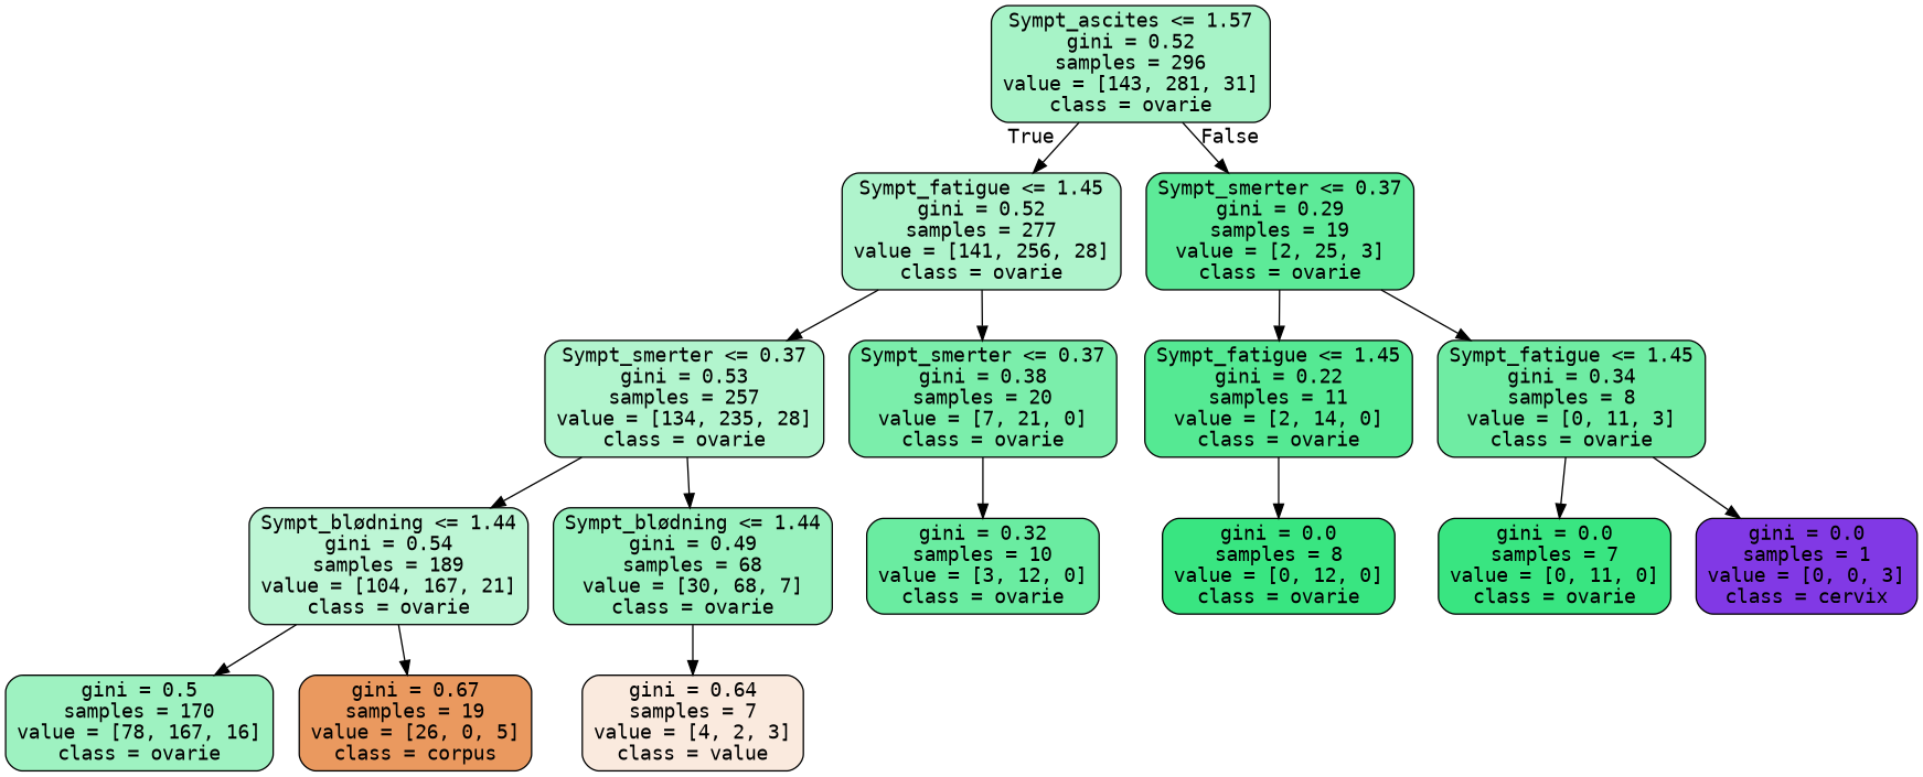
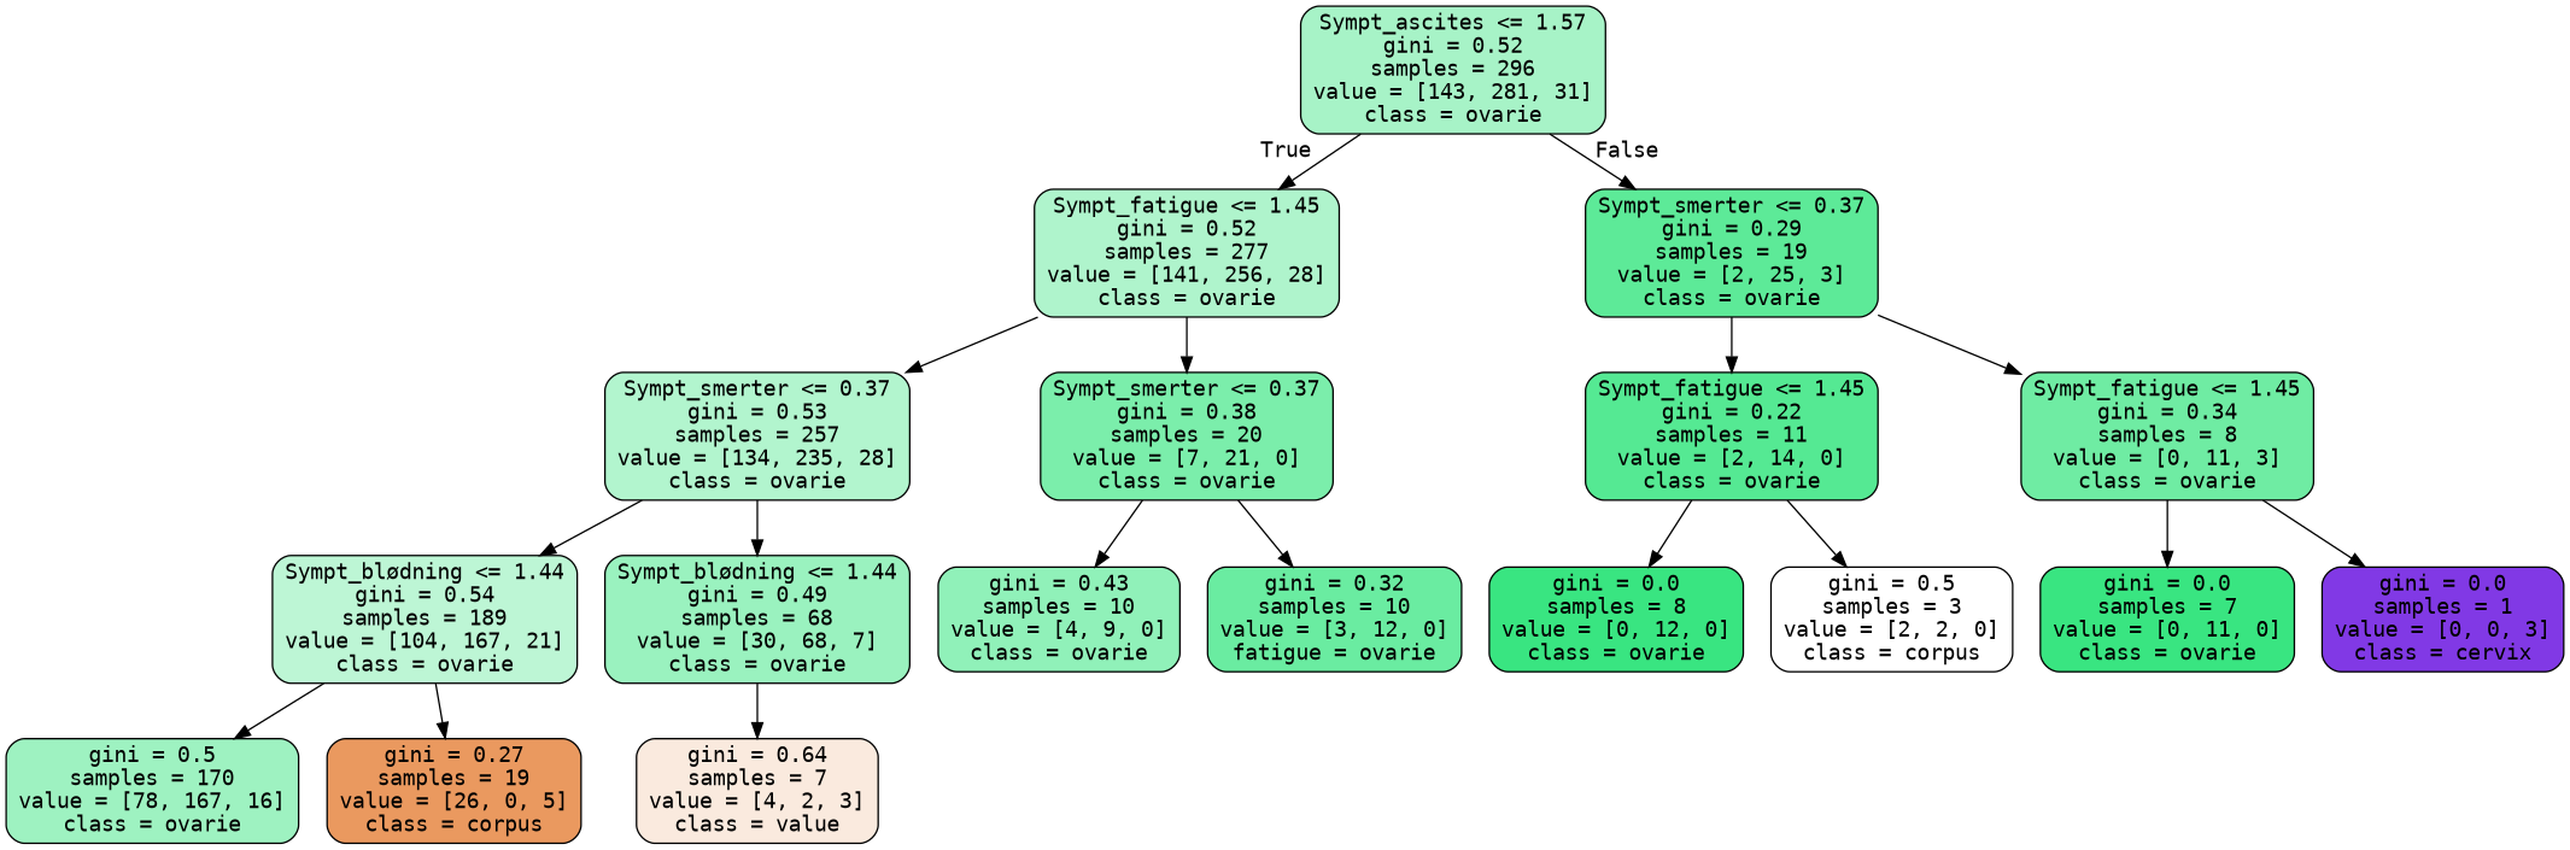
  digraph {
    fontname="DejaVu Sans Mono"
    node [color=black fillcolor="#39e581ff" fontname="DejaVu Sans Mono" shape=box style="filled, rounded"]
    edge [fontname="DejaVu Sans Mono"]
    n1 [fillcolor="#39e58171" label="Sympt_ascites <= 1.57\ngini = 0.52\nsamples = 296\nvalue = [143, 281, 31]\nclass = ovarie"]
    n2 [fillcolor="#39e58167" label="Sympt_fatigue <= 1.45\ngini = 0.52\nsamples = 277\nvalue = [141, 256, 28]\nclass = ovarie"]
    n3 [fillcolor="#39e581d0" label="Sympt_smerter <= 0.37\ngini = 0.29\nsamples = 19\nvalue = [2, 25, 3]\nclass = ovarie"]
    n4 [fillcolor="#39e58162" label="Sympt_smerter <= 0.37\ngini = 0.53\nsamples = 257\nvalue = [134, 235, 28]\nclass = ovarie"]
    n5 [fillcolor="#39e581aa" label="Sympt_smerter <= 0.37\ngini = 0.38\nsamples = 20\nvalue = [7, 21, 0]\nclass = ovarie"]
    n6 [fillcolor="#39e581db" label="Sympt_fatigue <= 1.45\ngini = 0.22\nsamples = 11\nvalue = [2, 14, 0]\nclass = ovarie"]
    n7 [fillcolor="#39e581b9" label="Sympt_fatigue <= 1.45\ngini = 0.34\nsamples = 8\nvalue = [0, 11, 3]\nclass = ovarie"]
    n8 [fillcolor="#39e58155" label="Sympt_blødning <= 1.44\ngini = 0.54\nsamples = 189\nvalue = [104, 167, 21]\nclass = ovarie"]
    n9 [fillcolor="#39e58181" label="Sympt_blødning <= 1.44\ngini = 0.49\nsamples = 68\nvalue = [30, 68, 7]\nclass = ovarie"]
-   n11 [fillcolor="#39e581bf" label="gini = 0.32\nsamples = 10\nvalue = [3, 12, 0]\nclass = ovarie"]
+   n10 [fillcolor="#39e5818e" label="gini = 0.43\nsamples = 10\nvalue = [4, 9, 0]\nclass = ovarie"]
+   n11 [fillcolor="#39e581bf" label="gini = 0.32\nsamples = 10\nvalue = [3, 12, 0]\nfatigue = ovarie"]
    n12 [fillcolor="#39e5817c" label="gini = 0.5\nsamples = 170\nvalue = [78, 167, 16]\nclass = ovarie"]
-   n13 [fillcolor="#e58139ce" label="gini = 0.67\nsamples = 19\nvalue = [26, 0, 5]\nclass = corpus"]
+   n13 [fillcolor="#e58139ce" label="gini = 0.27\nsamples = 19\nvalue = [26, 0, 5]\nclass = corpus"]
    n14 [fillcolor="#e581392a" label="gini = 0.64\nsamples = 7\nvalue = [4, 2, 3]\nclass = value"]
    n15 [label="gini = 0.0\nsamples = 8\nvalue = [0, 12, 0]\nclass = ovarie"]
+   n16 [fillcolor="#e5813900" label="gini = 0.5\nsamples = 3\nvalue = [2, 2, 0]\nclass = corpus"]
    n17 [label="gini = 0.0\nsamples = 7\nvalue = [0, 11, 0]\nclass = ovarie"]
    n18 [fillcolor="#8139e5ff" label="gini = 0.0\nsamples = 1\nvalue = [0, 0, 3]\nclass = cervix"]
    n1 -> n2 [headlabel=True labelangle=45 labeldistance=2.5]
    n1 -> n3 [headlabel=False labelangle=-45 labeldistance=2.5]
    n2 -> n4
    n2 -> n5
    n3 -> n6
    n3 -> n7
    n4 -> n8
    n4 -> n9
+   n5 -> n10
    n5 -> n11
    n6 -> n15
+   n6 -> n16
    n7 -> n17
    n7 -> n18
    n8 -> n12
    n8 -> n13
    n9 -> n14
  }
